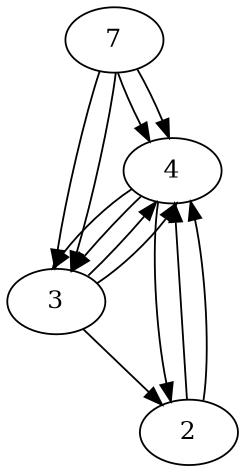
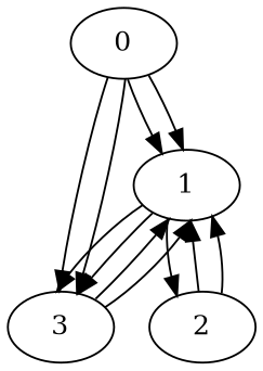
  digraph {
    node [weight=1]
    edge [cve=CVE_1_0]
-   0 [weight=0 label=7]
-   1 [label=4]
+   0 [weight=0]
+   1
    3 [weight=8]
    2
    0 -> 1
    0 -> 1 [cve=CVE_1_1]
    0 -> 3 [cve=CVE_3_0]
    0 -> 3 [cve=CVE_3_1]
    1 -> 3 [cve=CVE_3_0]
    1 -> 3 [cve=CVE_3_1]
    1 -> 2 [cve=CVE_2_0]
    3 -> 1
    3 -> 1 [cve=CVE_1_1]
-   3 -> 2 [cve=CVE_2_0]
    2 -> 1
    2 -> 1 [cve=CVE_1_1]
  }
